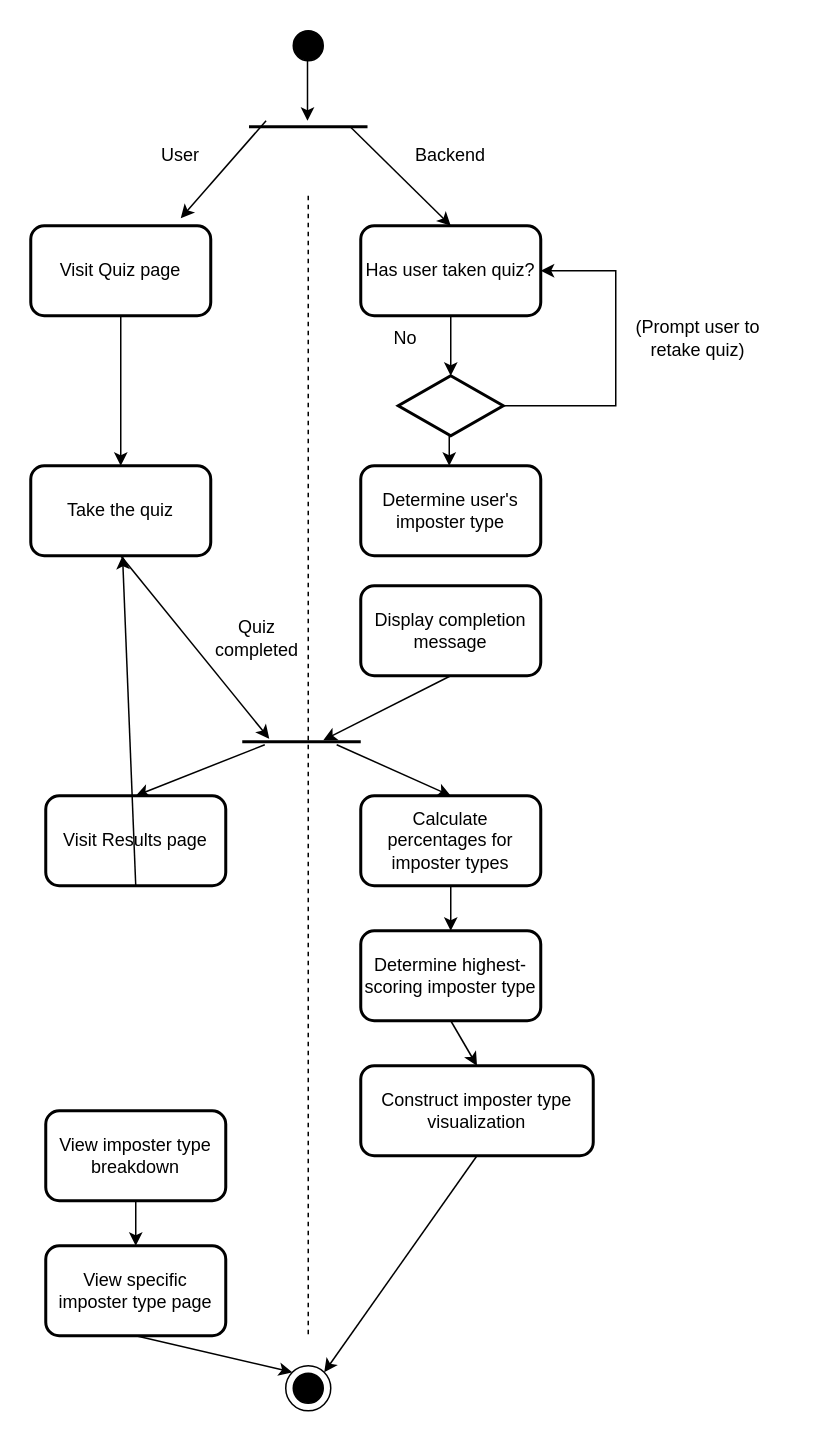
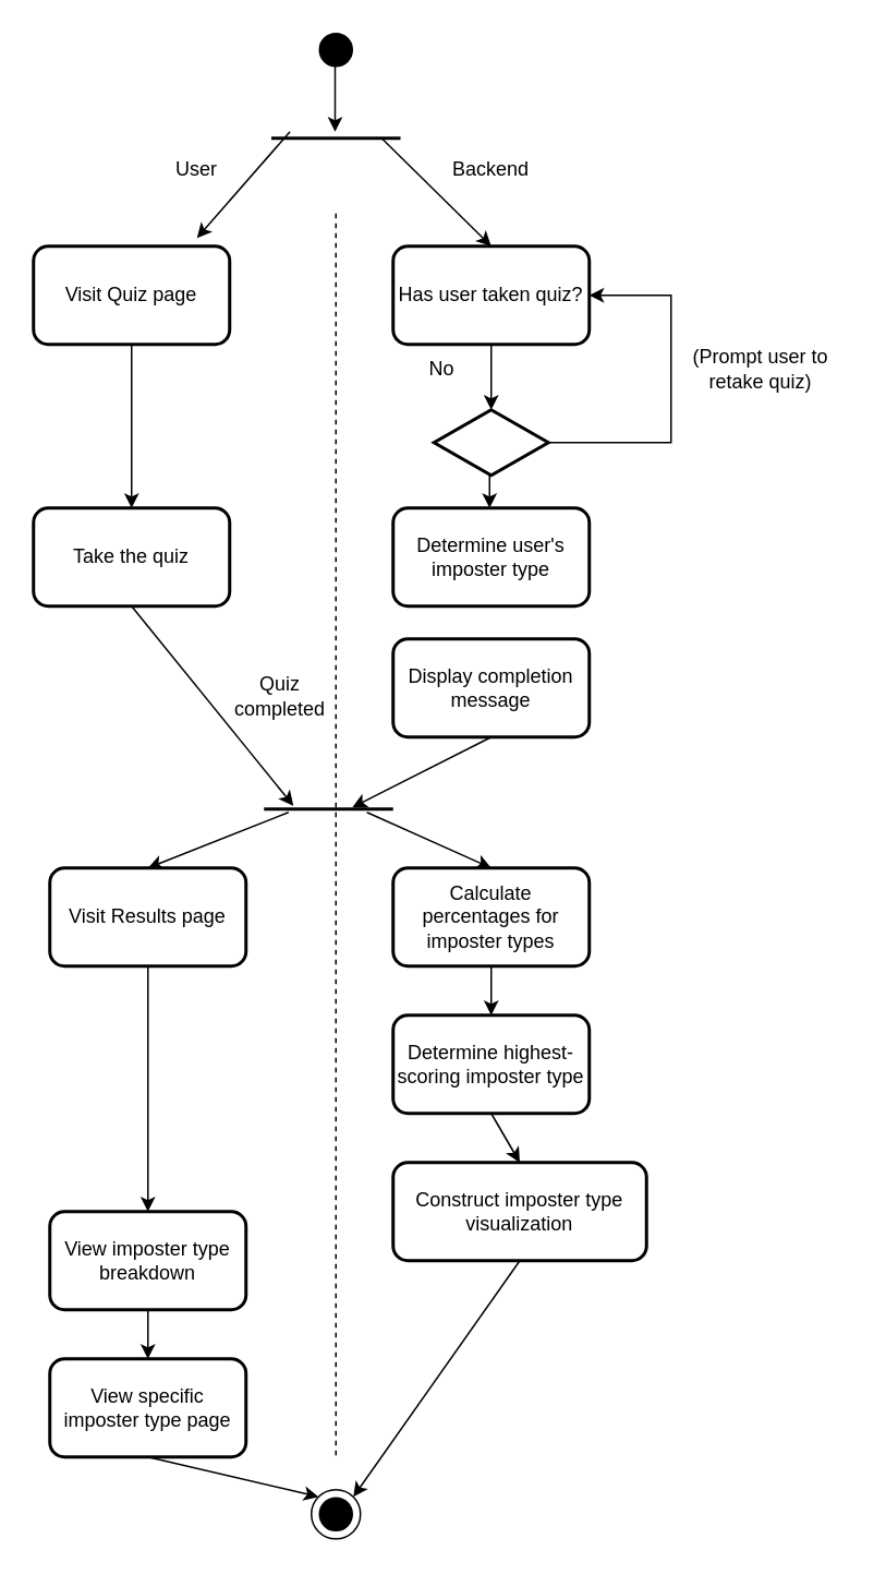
  <mxCell id="0" />
  <mxCell id="1" parent="0" />
  <mxCell id="2" value="" style="line;strokeWidth=1;fillColor=none;align=left;verticalAlign=middle;spacingTop=-1;spacingLeft=3;spacingRight=3;rotatable=0;labelPosition=right;points=[];portConstraint=eastwest;direction=south;dashed=1;" vertex="1" parent="1"><mxGeometry x="201" y="130" width="8" height="760" as="geometry" /></mxCell>
  <mxCell id="3" value="" style="verticalLabelPosition=bottom;verticalAlign=top;html=1;shape=mxgraph.flowchart.on-page_reference;fillColor=#000000;" vertex="1" parent="1"><mxGeometry x="195" y="20" width="20" height="20" as="geometry" /></mxCell>
  <mxCell id="4" value="" style="endArrow=classic;html=1;rounded=0;" edge="1" parent="1"><mxGeometry width="50" height="50" relative="1" as="geometry"><mxPoint x="204.5" y="30" as="sourcePoint" /><mxPoint x="204.5" y="80" as="targetPoint" /></mxGeometry></mxCell>
  <mxCell id="5" value="" style="line;strokeWidth=2;fillColor=none;align=left;verticalAlign=middle;spacingTop=-1;spacingLeft=3;spacingRight=3;rotatable=0;labelPosition=right;points=[];portConstraint=eastwest;" vertex="1" parent="1"><mxGeometry x="165.5" y="80" width="79" height="8" as="geometry" /></mxCell>
  <mxCell id="6" value="" style="endArrow=classic;html=1;rounded=0;" edge="1" parent="1"><mxGeometry width="50" height="50" relative="1" as="geometry"><mxPoint x="176.88" y="80" as="sourcePoint" /><mxPoint x="120.005" y="145" as="targetPoint" /></mxGeometry></mxCell>
  <mxCell id="7" value="User" style="text;html=1;strokeColor=none;fillColor=none;align=center;verticalAlign=middle;whiteSpace=wrap;rounded=0;" vertex="1" parent="1"><mxGeometry x="90" y="88" width="60" height="30" as="geometry" /></mxCell>
  <mxCell id="8" value="" style="endArrow=classic;html=1;rounded=0;exitX=0.854;exitY=0.5;exitDx=0;exitDy=0;exitPerimeter=0;" edge="1" parent="1" source="5"><mxGeometry width="50" height="50" relative="1" as="geometry"><mxPoint x="190" y="90" as="sourcePoint" /><mxPoint x="300" y="150" as="targetPoint" /></mxGeometry></mxCell>
  <mxCell id="9" value="Backend" style="text;html=1;strokeColor=none;fillColor=none;align=center;verticalAlign=middle;whiteSpace=wrap;rounded=0;" vertex="1" parent="1"><mxGeometry x="270" y="88" width="60" height="30" as="geometry" /></mxCell>
  <mxCell id="10" value="Visit Quiz page" style="rounded=1;whiteSpace=wrap;html=1;strokeWidth=2;fillColor=#FFFFFF;" vertex="1" parent="1"><mxGeometry x="20" y="150" width="120" height="60" as="geometry" /></mxCell>
  <mxCell id="11" value="Has user taken quiz?" style="rounded=1;whiteSpace=wrap;html=1;strokeWidth=2;fillColor=#FFFFFF;" vertex="1" parent="1"><mxGeometry x="240" y="150" width="120" height="60" as="geometry" /></mxCell>
  <mxCell id="12" value="" style="rhombus;whiteSpace=wrap;html=1;strokeWidth=2;fillColor=#FFFFFF;" vertex="1" parent="1"><mxGeometry x="265" y="250" width="70" height="40" as="geometry" /></mxCell>
  <mxCell id="13" value="" style="endArrow=classic;html=1;rounded=0;exitX=0.5;exitY=1;exitDx=0;exitDy=0;entryX=0.5;entryY=0;entryDx=0;entryDy=0;" edge="1" parent="1" source="11" target="12"><mxGeometry width="50" height="50" relative="1" as="geometry"><mxPoint x="230" y="300" as="sourcePoint" /><mxPoint x="280" y="250" as="targetPoint" /></mxGeometry></mxCell>
  <mxCell id="14" value="No" style="text;html=1;strokeColor=none;fillColor=none;align=center;verticalAlign=middle;whiteSpace=wrap;rounded=0;" vertex="1" parent="1"><mxGeometry x="240" y="210" width="60" height="30" as="geometry" /></mxCell>
  <mxCell id="15" value="" style="endArrow=classic;html=1;rounded=0;exitX=1;exitY=0.5;exitDx=0;exitDy=0;entryX=1;entryY=0.5;entryDx=0;entryDy=0;" edge="1" parent="1" source="12" target="11"><mxGeometry width="50" height="50" relative="1" as="geometry"><mxPoint x="360" y="300" as="sourcePoint" /><mxPoint x="410" y="250" as="targetPoint" /><Array as="points"><mxPoint x="410" y="270" /><mxPoint x="410" y="180" /></Array></mxGeometry></mxCell>
  <mxCell id="16" value="(Prompt user to retake quiz)" style="text;html=1;strokeColor=none;fillColor=none;align=center;verticalAlign=middle;whiteSpace=wrap;rounded=0;" vertex="1" parent="1"><mxGeometry x="410" y="210" width="110" height="30" as="geometry" /></mxCell>
  <mxCell id="17" value="Take the quiz" style="rounded=1;whiteSpace=wrap;html=1;strokeWidth=2;fillColor=#FFFFFF;" vertex="1" parent="1"><mxGeometry x="20" y="310" width="120" height="60" as="geometry" /></mxCell>
  <mxCell id="18" value="" style="endArrow=classic;html=1;rounded=0;exitX=0.5;exitY=1;exitDx=0;exitDy=0;entryX=0.5;entryY=0;entryDx=0;entryDy=0;" edge="1" parent="1" source="10" target="17"><mxGeometry width="50" height="50" relative="1" as="geometry"><mxPoint x="-70" y="290" as="sourcePoint" /><mxPoint x="-20" y="240" as="targetPoint" /></mxGeometry></mxCell>
  <mxCell id="19" value="Display completion message" style="rounded=1;whiteSpace=wrap;html=1;strokeWidth=2;fillColor=#FFFFFF;" vertex="1" parent="1"><mxGeometry x="240" y="390" width="120" height="60" as="geometry" /></mxCell>
  <mxCell id="20" value="" style="endArrow=classic;html=1;rounded=0;exitX=0.5;exitY=1;exitDx=0;exitDy=0;" edge="1" parent="1"><mxGeometry width="50" height="50" relative="1" as="geometry"><mxPoint x="299" y="290" as="sourcePoint" /><mxPoint x="299" y="310" as="targetPoint" /></mxGeometry></mxCell>
  <mxCell id="21" value="" style="line;strokeWidth=2;fillColor=none;align=left;verticalAlign=middle;spacingTop=-1;spacingLeft=3;spacingRight=3;rotatable=0;labelPosition=right;points=[];portConstraint=eastwest;" vertex="1" parent="1"><mxGeometry x="161" y="490" width="79" height="8" as="geometry" /></mxCell>
  <mxCell id="22" value="" style="endArrow=classic;html=1;rounded=0;exitX=0.5;exitY=1;exitDx=0;exitDy=0;entryX=0.228;entryY=0.25;entryDx=0;entryDy=0;entryPerimeter=0;" edge="1" parent="1" source="17" target="21"><mxGeometry width="50" height="50" relative="1" as="geometry"><mxPoint x="90" y="220" as="sourcePoint" /><mxPoint x="90" y="320" as="targetPoint" /></mxGeometry></mxCell>
  <mxCell id="23" value="" style="endArrow=classic;html=1;rounded=0;exitX=0.5;exitY=1;exitDx=0;exitDy=0;entryX=0.684;entryY=0.375;entryDx=0;entryDy=0;entryPerimeter=0;" edge="1" parent="1" source="19" target="21"><mxGeometry width="50" height="50" relative="1" as="geometry"><mxPoint x="90" y="380" as="sourcePoint" /><mxPoint x="189.012" y="432" as="targetPoint" /></mxGeometry></mxCell>
  <mxCell id="24" value="Determine user's imposter type" style="rounded=1;whiteSpace=wrap;html=1;strokeWidth=2;fillColor=#FFFFFF;" vertex="1" parent="1"><mxGeometry x="240" y="310" width="120" height="60" as="geometry" /></mxCell>
  <mxCell id="25" value="Visit Results page" style="rounded=1;whiteSpace=wrap;html=1;strokeWidth=2;fillColor=#FFFFFF;" vertex="1" parent="1"><mxGeometry x="30" y="530" width="120" height="60" as="geometry" /></mxCell>
  <mxCell id="26" value="Quiz completed" style="text;html=1;strokeColor=none;fillColor=none;align=center;verticalAlign=middle;whiteSpace=wrap;rounded=0;" vertex="1" parent="1"><mxGeometry x="141" y="410" width="60" height="30" as="geometry" /></mxCell>
  <mxCell id="27" value="Calculate percentages for imposter types" style="rounded=1;whiteSpace=wrap;html=1;strokeWidth=2;fillColor=#FFFFFF;" vertex="1" parent="1"><mxGeometry x="240" y="530" width="120" height="60" as="geometry" /></mxCell>
  <mxCell id="28" value="" style="endArrow=classic;html=1;rounded=0;exitX=0.19;exitY=0.75;exitDx=0;exitDy=0;exitPerimeter=0;entryX=0.5;entryY=0;entryDx=0;entryDy=0;" edge="1" parent="1" source="21" target="25"><mxGeometry width="50" height="50" relative="1" as="geometry"><mxPoint x="-70" y="560" as="sourcePoint" /><mxPoint x="-20" y="510" as="targetPoint" /></mxGeometry></mxCell>
  <mxCell id="29" value="" style="endArrow=classic;html=1;rounded=0;exitX=0.797;exitY=0.75;exitDx=0;exitDy=0;exitPerimeter=0;entryX=0.5;entryY=0;entryDx=0;entryDy=0;" edge="1" parent="1" source="21" target="27"><mxGeometry width="50" height="50" relative="1" as="geometry"><mxPoint x="420" y="560" as="sourcePoint" /><mxPoint x="470" y="510" as="targetPoint" /></mxGeometry></mxCell>
  <mxCell id="30" value="Determine highest-scoring imposter type" style="rounded=1;whiteSpace=wrap;html=1;strokeWidth=2;fillColor=#FFFFFF;" vertex="1" parent="1"><mxGeometry x="240" y="620" width="120" height="60" as="geometry" /></mxCell>
  <mxCell id="31" value="" style="endArrow=classic;html=1;rounded=0;exitX=0.5;exitY=1;exitDx=0;exitDy=0;entryX=0.5;entryY=0;entryDx=0;entryDy=0;" edge="1" parent="1" source="27" target="30"><mxGeometry width="50" height="50" relative="1" as="geometry"><mxPoint x="90" y="720" as="sourcePoint" /><mxPoint x="140" y="670" as="targetPoint" /></mxGeometry></mxCell>
  <mxCell id="32" value="View specific imposter type page" style="rounded=1;whiteSpace=wrap;html=1;strokeWidth=2;fillColor=#FFFFFF;" vertex="1" parent="1"><mxGeometry x="30" y="830" width="120" height="60" as="geometry" /></mxCell>
  <mxCell id="33" value="View imposter type breakdown" style="rounded=1;whiteSpace=wrap;html=1;strokeWidth=2;fillColor=#FFFFFF;" vertex="1" parent="1"><mxGeometry x="30" y="740" width="120" height="60" as="geometry" /></mxCell>
- <mxCell id="34" value="" style="endArrow=classic;html=1;rounded=0;exitX=0.5;exitY=1;exitDx=0;exitDy=0;" edge="1" parent="1" source="25" target="17"><mxGeometry width="50" height="50" relative="1" as="geometry"><mxPoint x="-90" y="700" as="sourcePoint" /><mxPoint x="-40" y="650" as="targetPoint" /></mxGeometry></mxCell>
+ <mxCell id="34" value="" style="endArrow=classic;html=1;rounded=0;exitX=0.5;exitY=1;exitDx=0;exitDy=0;entryX=0.5;entryY=0;entryDx=0;entryDy=0;" edge="1" parent="1" source="25" target="33"><mxGeometry width="50" height="50" relative="1" as="geometry"><mxPoint x="-90" y="700" as="sourcePoint" /><mxPoint x="-40" y="650" as="targetPoint" /></mxGeometry></mxCell>
  <mxCell id="35" value="" style="endArrow=classic;html=1;rounded=0;exitX=0.5;exitY=1;exitDx=0;exitDy=0;entryX=0.5;entryY=0;entryDx=0;entryDy=0;" edge="1" parent="1" source="33" target="32"><mxGeometry width="50" height="50" relative="1" as="geometry"><mxPoint x="100" y="600" as="sourcePoint" /><mxPoint x="100" y="640" as="targetPoint" /></mxGeometry></mxCell>
  <mxCell id="36" value="" style="group" vertex="1" connectable="0" parent="1"><mxGeometry x="190" y="910" width="30" height="30" as="geometry" /></mxCell>
  <mxCell id="37" value="" style="verticalLabelPosition=bottom;verticalAlign=top;html=1;shape=mxgraph.flowchart.on-page_reference;fillColor=#FFFFFF;strokeWidth=1;" vertex="1" parent="36"><mxGeometry width="30" height="30" as="geometry" /></mxCell>
  <mxCell id="38" value="" style="verticalLabelPosition=bottom;verticalAlign=top;html=1;shape=mxgraph.flowchart.on-page_reference;fillColor=#000000;strokeWidth=1;" vertex="1" parent="36"><mxGeometry x="5" y="5" width="20" height="20" as="geometry" /></mxCell>
  <mxCell id="39" value="" style="endArrow=classic;html=1;rounded=0;exitX=0.5;exitY=1;exitDx=0;exitDy=0;entryX=0.145;entryY=0.145;entryDx=0;entryDy=0;entryPerimeter=0;" edge="1" parent="1" source="32" target="37"><mxGeometry width="50" height="50" relative="1" as="geometry"><mxPoint x="110" y="890" as="sourcePoint" /><mxPoint x="160" y="840" as="targetPoint" /></mxGeometry></mxCell>
  <mxCell id="40" value="Construct imposter type visualization" style="rounded=1;whiteSpace=wrap;html=1;strokeWidth=2;fillColor=#FFFFFF;" vertex="1" parent="1"><mxGeometry x="240" y="710" width="155" height="60" as="geometry" /></mxCell>
  <mxCell id="41" value="" style="endArrow=classic;html=1;rounded=0;exitX=0.5;exitY=1;exitDx=0;exitDy=0;entryX=0.855;entryY=0.145;entryDx=0;entryDy=0;entryPerimeter=0;" edge="1" parent="1" source="40" target="37"><mxGeometry width="50" height="50" relative="1" as="geometry"><mxPoint x="240" y="890" as="sourcePoint" /><mxPoint x="290" y="840" as="targetPoint" /></mxGeometry></mxCell>
  <mxCell id="42" value="" style="endArrow=classic;html=1;rounded=0;exitX=0.5;exitY=1;exitDx=0;exitDy=0;entryX=0.5;entryY=0;entryDx=0;entryDy=0;" edge="1" parent="1" source="30" target="40"><mxGeometry width="50" height="50" relative="1" as="geometry"><mxPoint x="340" y="840" as="sourcePoint" /><mxPoint x="390" y="790" as="targetPoint" /></mxGeometry></mxCell>
